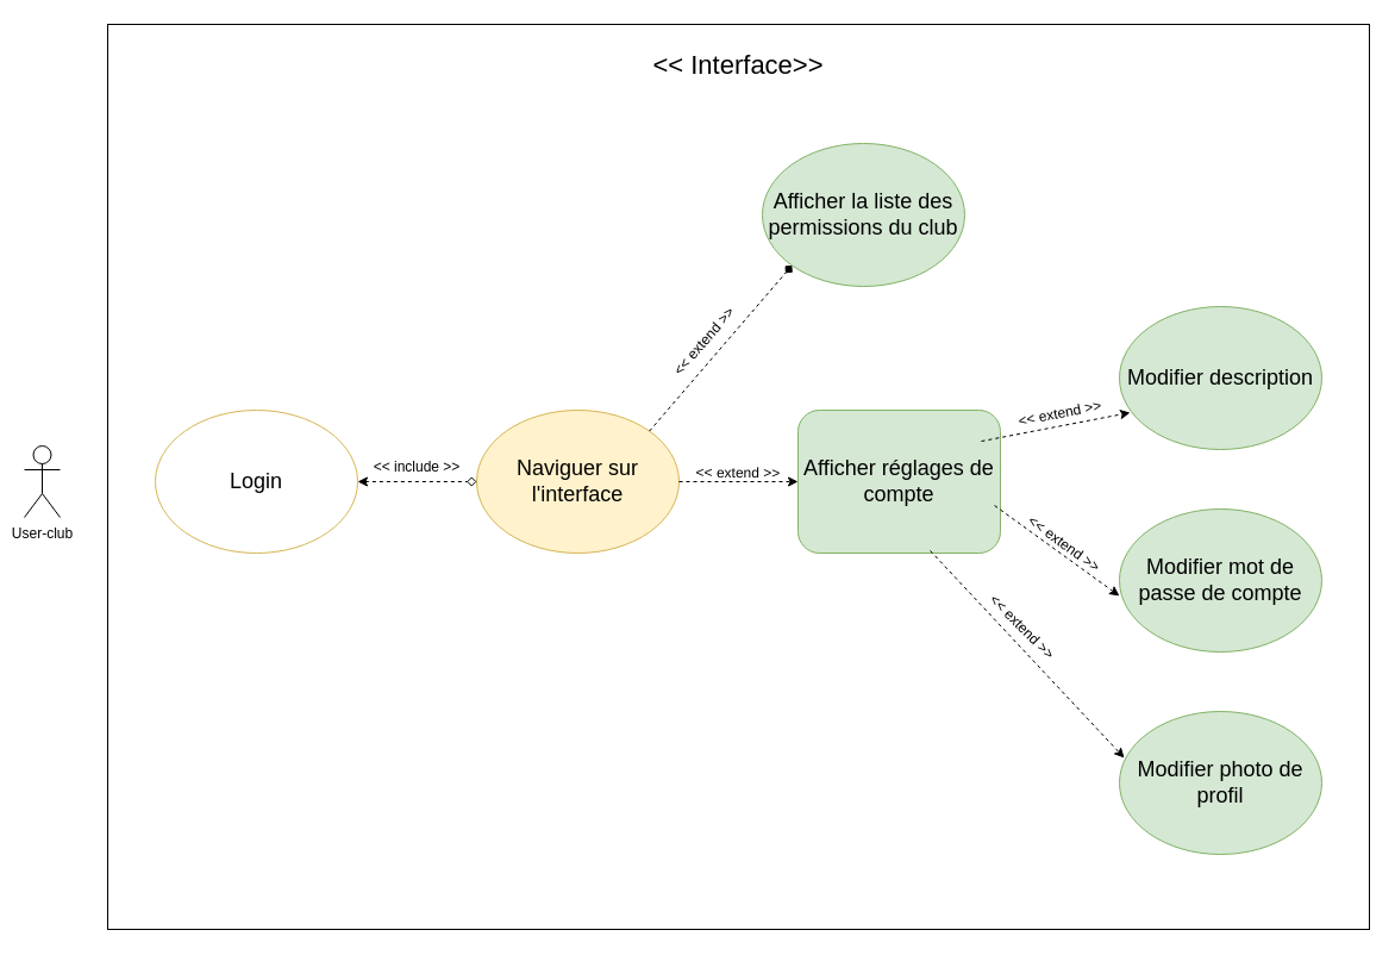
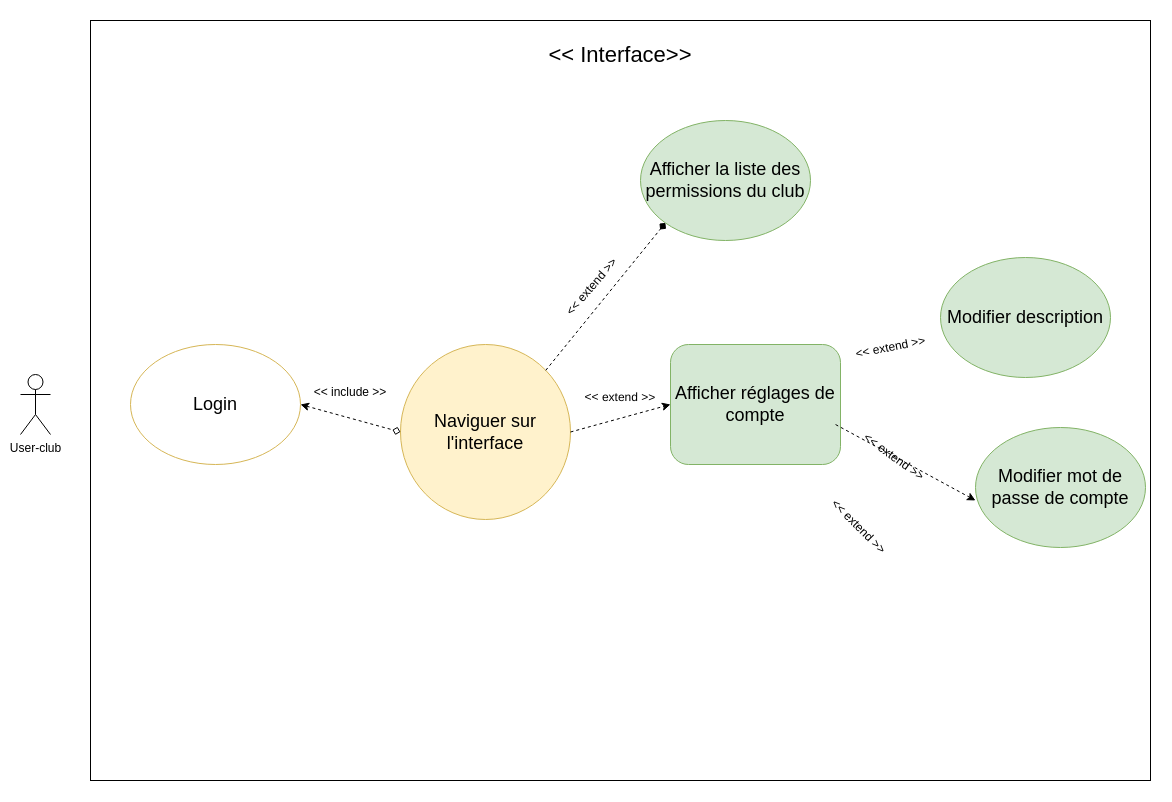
  <mxCell id="0" />
  <mxCell id="1" parent="0" />
  <mxCell id="2" value="" style="rounded=0;whiteSpace=wrap;html=1;fontSize=12;" parent="1" vertex="1"><mxGeometry x="90" y="20" width="1060" height="760" as="geometry" /></mxCell>
  <mxCell id="3" value="User-club" style="shape=umlActor;verticalLabelPosition=bottom;verticalAlign=top;html=1;outlineConnect=0;" parent="1" vertex="1"><mxGeometry x="20" y="374" width="30" height="60" as="geometry" /></mxCell>
- <mxCell id="4" value="&lt;font style=&quot;font-size: 18px;&quot;&gt;Modifier mot de passe de compte&lt;/font&gt;" style="ellipse;whiteSpace=wrap;html=1;fillColor=#d5e8d4;strokeColor=#82b366;" parent="1" vertex="1"><mxGeometry x="940" y="427" width="170" height="120" as="geometry" /></mxCell>
- <mxCell id="5" value="&lt;font style=&quot;font-size: 18px;&quot;&gt;Modifier photo de profil&lt;/font&gt;" style="ellipse;whiteSpace=wrap;html=1;fillColor=#d5e8d4;strokeColor=#82b366;" parent="1" vertex="1"><mxGeometry x="940" y="597" width="170" height="120" as="geometry" /></mxCell>
+ <mxCell id="4" value="&lt;font style=&quot;font-size: 18px;&quot;&gt;Modifier mot de passe de compte&lt;/font&gt;" style="ellipse;whiteSpace=wrap;html=1;fillColor=#d5e8d4;strokeColor=#82b366;" parent="1" vertex="1"><mxGeometry x="975" y="427" width="170" height="120" as="geometry" /></mxCell>
  <mxCell id="6" value="&lt;font style=&quot;font-size: 18px;&quot;&gt;Modifier description&lt;/font&gt;" style="ellipse;whiteSpace=wrap;html=1;fillColor=#d5e8d4;strokeColor=#82b366;" parent="1" vertex="1"><mxGeometry x="940" y="257" width="170" height="120" as="geometry" /></mxCell>
  <mxCell id="7" value="&lt;font style=&quot;font-size: 18px;&quot;&gt;Afficher réglages de compte&lt;/font&gt;" style="whiteSpace=wrap;html=1;fillColor=#d5e8d4;strokeColor=#82b366;rounded=1;" parent="1" vertex="1"><mxGeometry x="670" y="344" width="170" height="120" as="geometry" /></mxCell>
  <mxCell id="8" value="&lt;span style=&quot;font-size: 18px;&quot;&gt;Afficher la liste des permissions du club&lt;/span&gt;" style="ellipse;whiteSpace=wrap;html=1;fillColor=#d5e8d4;strokeColor=#82b366;" parent="1" vertex="1"><mxGeometry x="640" y="120" width="170" height="120" as="geometry" /></mxCell>
- <mxCell id="9" value="" style="endArrow=classic;dashed=1;html=1;rounded=0;fontSize=18;exitX=0.906;exitY=0.217;exitDx=0;exitDy=0;exitPerimeter=0;entryX=0.053;entryY=0.742;entryDx=0;entryDy=0;entryPerimeter=0;endFill=1;" parent="1" source="7" target="6" edge="1"><mxGeometry width="50" height="50" relative="1" as="geometry"><mxPoint x="340" y="470" as="sourcePoint" /><mxPoint x="390" y="420" as="targetPoint" /></mxGeometry></mxCell>
  <mxCell id="10" value="" style="endArrow=classic;dashed=1;html=1;rounded=0;fontSize=18;exitX=0.971;exitY=0.667;exitDx=0;exitDy=0;exitPerimeter=0;entryX=0;entryY=0.608;entryDx=0;entryDy=0;entryPerimeter=0;endFill=1;" parent="1" source="7" target="4" edge="1"><mxGeometry width="50" height="50" relative="1" as="geometry"><mxPoint x="340" y="470" as="sourcePoint" /><mxPoint x="390" y="420" as="targetPoint" /></mxGeometry></mxCell>
- <mxCell id="11" value="" style="endArrow=classic;dashed=1;html=1;rounded=0;fontSize=18;exitX=0.653;exitY=0.983;exitDx=0;exitDy=0;exitPerimeter=0;entryX=0.024;entryY=0.325;entryDx=0;entryDy=0;entryPerimeter=0;endFill=1;" parent="1" source="7" target="5" edge="1"><mxGeometry width="50" height="50" relative="1" as="geometry"><mxPoint x="340" y="470" as="sourcePoint" /><mxPoint x="390" y="420" as="targetPoint" /></mxGeometry></mxCell>
  <mxCell id="12" value="&lt;font style=&quot;font-size: 12px;&quot;&gt;&amp;lt;&amp;lt; extend &amp;gt;&amp;gt;&lt;/font&gt;" style="text;html=1;strokeColor=none;fillColor=none;align=center;verticalAlign=middle;whiteSpace=wrap;rounded=0;fontSize=18;rotation=-11;" parent="1" vertex="1"><mxGeometry x="850" y="340" width="80" height="10" as="geometry" /></mxCell>
  <mxCell id="13" value="&lt;font style=&quot;font-size: 12px;&quot;&gt;&amp;lt;&amp;lt; extend &amp;gt;&amp;gt;&lt;/font&gt;" style="text;html=1;strokeColor=none;fillColor=none;align=center;verticalAlign=middle;whiteSpace=wrap;rounded=0;fontSize=18;rotation=45;" parent="1" vertex="1"><mxGeometry x="820" y="520" width="80" height="10" as="geometry" /></mxCell>
  <mxCell id="14" value="&lt;font style=&quot;font-size: 12px;&quot;&gt;&amp;lt;&amp;lt; extend &amp;gt;&amp;gt;&lt;/font&gt;" style="text;html=1;strokeColor=none;fillColor=none;align=center;verticalAlign=middle;whiteSpace=wrap;rounded=0;fontSize=18;rotation=36;" parent="1" vertex="1"><mxGeometry x="855" y="450" width="80" height="10" as="geometry" /></mxCell>
- <mxCell id="15" value="&lt;font style=&quot;font-size: 18px;&quot;&gt;Naviguer sur l'interface&lt;/font&gt;" style="ellipse;whiteSpace=wrap;html=1;fillColor=#fff2cc;strokeColor=#d6b656;" parent="1" vertex="1"><mxGeometry x="400" y="344" width="170" height="120" as="geometry" /></mxCell>
+ <mxCell id="15" value="&lt;font style=&quot;font-size: 18px;&quot;&gt;Naviguer sur l'interface&lt;/font&gt;" style="ellipse;whiteSpace=wrap;html=1;fillColor=#fff2cc;strokeColor=#d6b656;" parent="1" vertex="1"><mxGeometry x="400" y="344" width="170" height="175" as="geometry" /></mxCell>
  <mxCell id="16" value="" style="endArrow=classic;dashed=1;html=1;rounded=0;fontSize=12;exitX=1;exitY=0.5;exitDx=0;exitDy=0;entryX=0;entryY=0.5;entryDx=0;entryDy=0;endFill=1;" parent="1" source="15" target="7" edge="1"><mxGeometry width="50" height="50" relative="1" as="geometry"><mxPoint x="450" y="280" as="sourcePoint" /><mxPoint x="500" y="230" as="targetPoint" /></mxGeometry></mxCell>
  <mxCell id="17" value="" style="endArrow=diamond;dashed=1;html=1;rounded=0;fontSize=12;exitX=1;exitY=0;exitDx=0;exitDy=0;entryX=0;entryY=1;entryDx=0;entryDy=0;endFill=1;" parent="1" source="15" target="8" edge="1"><mxGeometry width="50" height="50" relative="1" as="geometry"><mxPoint x="450" y="280" as="sourcePoint" /><mxPoint x="500" y="230" as="targetPoint" /></mxGeometry></mxCell>
  <mxCell id="18" value="&lt;font style=&quot;font-size: 12px;&quot;&gt;&amp;lt;&amp;lt; extend &amp;gt;&amp;gt;&lt;/font&gt;" style="text;html=1;strokeColor=none;fillColor=none;align=center;verticalAlign=middle;whiteSpace=wrap;rounded=0;fontSize=18;rotation=-49.2;" parent="1" vertex="1"><mxGeometry x="550" y="280" width="80" height="10" as="geometry" /></mxCell>
  <mxCell id="19" value="&lt;font style=&quot;font-size: 12px;&quot;&gt;&amp;lt;&amp;lt; extend &amp;gt;&amp;gt;&lt;/font&gt;" style="text;html=1;strokeColor=none;fillColor=none;align=center;verticalAlign=middle;whiteSpace=wrap;rounded=0;fontSize=18;rotation=0.3;" parent="1" vertex="1"><mxGeometry x="580" y="390" width="80" height="10" as="geometry" /></mxCell>
  <mxCell id="20" value="&lt;span style=&quot;font-size: 18px;&quot;&gt;Login&lt;/span&gt;" style="ellipse;whiteSpace=wrap;html=1;fillColor=#ffffff;strokeColor=#d6b656;" parent="1" vertex="1"><mxGeometry x="130" y="344" width="170" height="120" as="geometry" /></mxCell>
  <mxCell id="21" value="" style="endArrow=diamond;dashed=1;html=1;rounded=0;fontSize=12;exitX=1;exitY=0.5;exitDx=0;exitDy=0;entryX=0;entryY=0.5;entryDx=0;entryDy=0;endFill=0;startArrow=classic;startFill=1;" parent="1" source="20" target="15" edge="1"><mxGeometry width="50" height="50" relative="1" as="geometry"><mxPoint x="530" y="410" as="sourcePoint" /><mxPoint x="580" y="360" as="targetPoint" /></mxGeometry></mxCell>
  <mxCell id="22" value="&amp;lt;&amp;lt; include &amp;gt;&amp;gt;" style="text;html=1;strokeColor=none;fillColor=none;align=center;verticalAlign=middle;whiteSpace=wrap;rounded=0;fontSize=12;" parent="1" vertex="1"><mxGeometry x="310" y="384" width="80" height="16" as="geometry" /></mxCell>
  <mxCell id="23" value="&lt;font style=&quot;font-size: 22px;&quot;&gt;&amp;lt;&amp;lt; Interface&amp;gt;&amp;gt;&lt;/font&gt;" style="text;html=1;strokeColor=none;fillColor=none;align=center;verticalAlign=middle;whiteSpace=wrap;rounded=0;fontSize=12;" parent="1" vertex="1"><mxGeometry x="545" y="40" width="150" height="30" as="geometry" /></mxCell>
